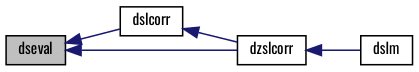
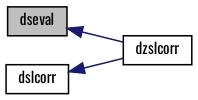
  digraph {
    fontname=Oswald
    rankdir=LR
    node [color=black fillcolor=white fontname=Oswald fontsize=10 shape=record style=filled]
    edge [color=midnightblue dir=back fontname=Oswald fontsize=10 labelfontname=FreeSans labelfontsize=10 style=solid]
    n1 [fillcolor=grey75 fontcolor=black height=0.2 label=dseval width=0.4]
    n2 [height=0.2 label=dslcorr width=0.4]
    n3 [height=0.2 label=dzslcorr width=0.4]
-   n4 [height=0.2 label=dslm width=0.4]
-   n1 -> n2
    n1 -> n3
    n2 -> n3
-   n3 -> n4
  }
